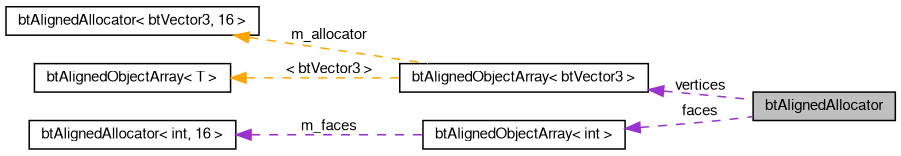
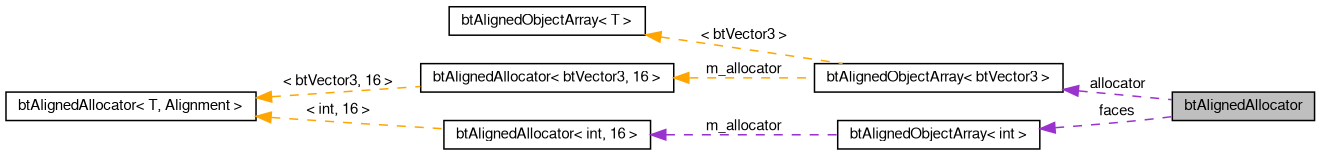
  digraph {
    rankdir=LR
    node [color=black fontname=FreeSans fontsize=10 shape=record]
    edge [color=orange dir=back fontname=FreeSans fontsize=10 labelfontname=FreeSans labelfontsize=10 style=dashed]
    n1 [fillcolor=grey75 fontcolor=black height=0.2 label=btAlignedAllocator style=filled width=0.4]
    n2 [height=0.2 label="btAlignedObjectArray\< btVector3 \>" width=0.4]
    n3 [height=0.2 label="btAlignedAllocator\< btVector3, 16 \>" width=0.4]
+   n4 [height=0.2 label="btAlignedAllocator\< T, Alignment \>" width=0.4]
    n5 [height=0.2 label="btAlignedAllocator\< int, 16 \>" width=0.4]
    n6 [height=0.2 label="btAlignedObjectArray\< int \>" width=0.4]
    n7 [height=0.2 label="btAlignedObjectArray\< T \>" width=0.4]
-   n2 -> n1 [color=darkorchid3 label=vertices]
+   n2 -> n1 [color=darkorchid3 label=allocator]
    n3 -> n2 [label=m_allocator]
-   n5 -> n6 [color=darkorchid3 label=m_faces]
+   n4 -> n3 [label="\< btVector3, 16 \>"]
+   n4 -> n5 [label="\< int, 16 \>"]
+   n5 -> n6 [color=darkorchid3 label=m_allocator]
    n6 -> n1 [color=darkorchid3 label=faces]
    n7 -> n2 [label="\< btVector3 \>"]
  }
